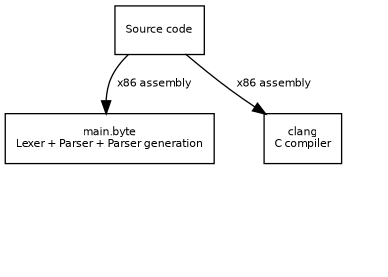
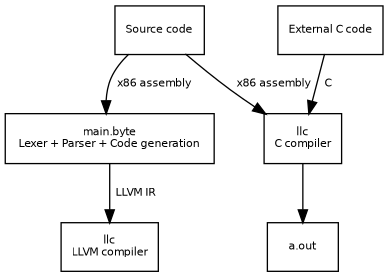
  digraph {
    node [fontname="Bitstream Vera Sans" fontsize=8 shape=record]
    edge [fontcolor=black fontname="Bitstream Vera Sans" fontsize=8]
    n1 [label="Source code"]
-   n2 [label="main.byte\nLexer + Parser + Parser generation"]
-   n3 [label="clang\nC compiler"]
+   n2 [label="main.byte\nLexer + Parser + Code generation"]
+   n3 [label="llc\nC compiler"]
+   n4 [label="llc\nLLVM compiler"]
+   n5 [label="a.out"]
+   n6 [label="External C code"]
    n1 -> n2 [label="  x86 assembly"]
    n1 -> n3 [label="  x86 assembly"]
+   n2 -> n4 [label="  LLVM IR"]
+   n3 -> n5
+   n6 -> n3 [label="  C"]
  }
